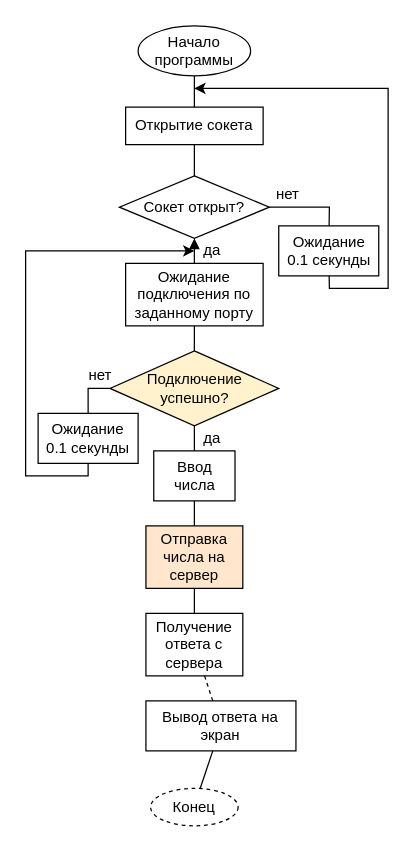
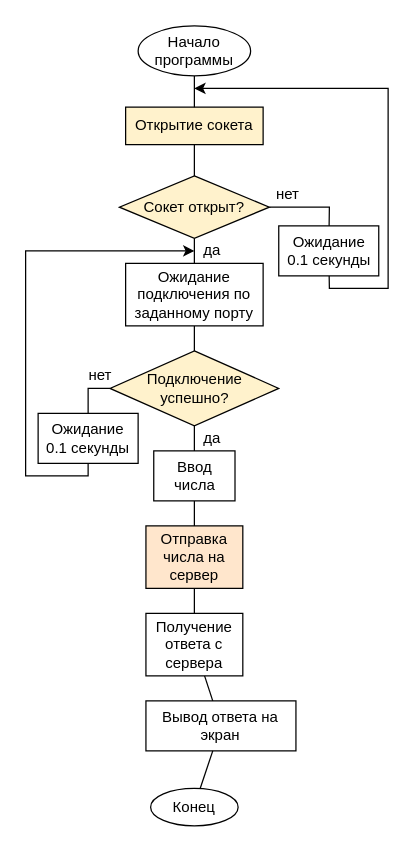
  <mxCell id="0" />
  <mxCell id="1" parent="0" />
  <mxCell id="2" value="нет" style="text;html=1;strokeColor=none;fillColor=none;align=center;verticalAlign=middle;whiteSpace=wrap;rounded=0;" vertex="1" parent="1"><mxGeometry x="215" y="150" width="30" height="10" as="geometry" /></mxCell>
  <mxCell id="3" value="&lt;div&gt;Начало&lt;/div&gt;&lt;div&gt;программы&lt;/div&gt;" style="ellipse;whiteSpace=wrap;html=1;" vertex="1" parent="1"><mxGeometry x="110" y="20" width="90" height="40" as="geometry" /></mxCell>
- <mxCell id="4" value="Открытие сокета" style="rounded=0;whiteSpace=wrap;html=1;" vertex="1" parent="1"><mxGeometry x="100" y="85" width="110" height="30" as="geometry" /></mxCell>
+ <mxCell id="4" value="Открытие сокета" style="rounded=0;whiteSpace=wrap;html=1;fillColor=#fff2cc;" vertex="1" parent="1"><mxGeometry x="100" y="85" width="110" height="30" as="geometry" /></mxCell>
  <mxCell id="5" value="" style="endArrow=none;html=1;rounded=0;" edge="1" parent="1" source="4" target="3"><mxGeometry width="50" height="50" relative="1" as="geometry"><mxPoint x="230" y="280" as="sourcePoint" /><mxPoint x="280" y="230" as="targetPoint" /></mxGeometry></mxCell>
- <mxCell id="6" value="Сокет открыт?" style="rhombus;whiteSpace=wrap;html=1;" vertex="1" parent="1"><mxGeometry x="95" y="140" width="120" height="50" as="geometry" /></mxCell>
+ <mxCell id="6" value="Сокет открыт?" style="rhombus;whiteSpace=wrap;html=1;fillColor=#fff2cc;" vertex="1" parent="1"><mxGeometry x="95" y="140" width="120" height="50" as="geometry" /></mxCell>
  <mxCell id="7" value="" style="endArrow=none;html=1;rounded=0;" edge="1" parent="1" source="6" target="4"><mxGeometry width="50" height="50" relative="1" as="geometry"><mxPoint x="165" y="95" as="sourcePoint" /><mxPoint x="165" y="70" as="targetPoint" /></mxGeometry></mxCell>
  <mxCell id="8" value="" style="endArrow=classic;html=1;rounded=0;" edge="1" parent="1" source="28"><mxGeometry width="50" height="50" relative="1" as="geometry"><mxPoint x="-177.5" y="180" as="sourcePoint" /><mxPoint x="155" y="70" as="targetPoint" /><Array as="points"><mxPoint x="263" y="230" /><mxPoint x="310" y="230" /><mxPoint x="310" y="70" /></Array></mxGeometry></mxCell>
  <mxCell id="9" value="Ожидание подключения по заданному порту" style="rounded=0;whiteSpace=wrap;html=1;" vertex="1" parent="1"><mxGeometry x="100" y="210" width="110" height="50" as="geometry" /></mxCell>
- <mxCell id="10" value="" style="endArrow=block;html=1;rounded=0;" edge="1" parent="1" source="9" target="6"><mxGeometry width="50" height="50" relative="1" as="geometry"><mxPoint x="165" y="150" as="sourcePoint" /><mxPoint x="165" y="125" as="targetPoint" /></mxGeometry></mxCell>
+ <mxCell id="10" value="" style="endArrow=none;html=1;rounded=0;" edge="1" parent="1" source="9" target="6"><mxGeometry width="50" height="50" relative="1" as="geometry"><mxPoint x="165" y="150" as="sourcePoint" /><mxPoint x="165" y="125" as="targetPoint" /></mxGeometry></mxCell>
  <mxCell id="11" value="да" style="text;html=1;strokeColor=none;fillColor=none;align=center;verticalAlign=middle;whiteSpace=wrap;rounded=0;" vertex="1" parent="1"><mxGeometry x="160" y="190" width="19" height="20" as="geometry" /></mxCell>
  <mxCell id="12" value="Подключение успешно?" style="rhombus;whiteSpace=wrap;html=1;fillColor=#fff2cc;" vertex="1" parent="1"><mxGeometry x="87.5" y="280" width="135" height="60" as="geometry" /></mxCell>
  <mxCell id="13" value="" style="endArrow=none;html=1;rounded=0;" edge="1" parent="1" source="12" target="9"><mxGeometry width="50" height="50" relative="1" as="geometry"><mxPoint x="165" y="150" as="sourcePoint" /><mxPoint x="165" y="125" as="targetPoint" /></mxGeometry></mxCell>
  <mxCell id="14" value="" style="endArrow=classic;html=1;rounded=0;" edge="1" parent="1" source="26"><mxGeometry width="50" height="50" relative="1" as="geometry"><mxPoint x="105" y="175" as="sourcePoint" /><mxPoint x="155" y="200" as="targetPoint" /><Array as="points"><mxPoint x="70" y="380" /><mxPoint x="20" y="380" /><mxPoint x="20" y="200" /></Array></mxGeometry></mxCell>
  <mxCell id="15" value="нет" style="text;html=1;strokeColor=none;fillColor=none;align=center;verticalAlign=middle;whiteSpace=wrap;rounded=0;" vertex="1" parent="1"><mxGeometry x="65" y="290" width="30" height="20" as="geometry" /></mxCell>
  <mxCell id="16" value="Ввод числа" style="rounded=0;whiteSpace=wrap;html=1;" vertex="1" parent="1"><mxGeometry x="122.5" y="360" width="65" height="40" as="geometry" /></mxCell>
  <mxCell id="17" value="" style="endArrow=none;html=1;rounded=0;" edge="1" parent="1" source="16" target="12"><mxGeometry width="50" height="50" relative="1" as="geometry"><mxPoint x="165" y="150" as="sourcePoint" /><mxPoint x="155" y="300" as="targetPoint" /></mxGeometry></mxCell>
  <mxCell id="18" value="Отправка числа на сервер" style="rounded=0;whiteSpace=wrap;html=1;fillColor=#ffe6cc;" vertex="1" parent="1"><mxGeometry x="116.25" y="420" width="77.5" height="50" as="geometry" /></mxCell>
  <mxCell id="19" value="" style="endArrow=none;html=1;rounded=0;" edge="1" parent="1" source="18" target="16"><mxGeometry width="50" height="50" relative="1" as="geometry"><mxPoint x="165" y="370" as="sourcePoint" /><mxPoint x="165" y="350" as="targetPoint" /></mxGeometry></mxCell>
  <mxCell id="20" value="Получение ответа с сервера" style="rounded=0;whiteSpace=wrap;html=1;" vertex="1" parent="1"><mxGeometry x="116.25" y="490" width="77.5" height="50" as="geometry" /></mxCell>
  <mxCell id="21" value="" style="endArrow=none;html=1;rounded=0;" edge="1" parent="1" source="20" target="18"><mxGeometry width="50" height="50" relative="1" as="geometry"><mxPoint x="165" y="430" as="sourcePoint" /><mxPoint x="165" y="410" as="targetPoint" /></mxGeometry></mxCell>
  <mxCell id="22" value="Вывод ответа на экран" style="rounded=0;whiteSpace=wrap;html=1;" vertex="1" parent="1"><mxGeometry x="116.25" y="560" width="120" height="40" as="geometry" /></mxCell>
- <mxCell id="23" value="" style="endArrow=none;html=1;rounded=0;dashed=1;" edge="1" parent="1" source="22" target="20"><mxGeometry width="50" height="50" relative="1" as="geometry"><mxPoint x="165" y="430" as="sourcePoint" /><mxPoint x="165" y="410" as="targetPoint" /></mxGeometry></mxCell>
- <mxCell id="24" value="Конец" style="ellipse;whiteSpace=wrap;html=1;dashed=1;" vertex="1" parent="1"><mxGeometry x="120" y="630" width="70" height="30" as="geometry" /></mxCell>
+ <mxCell id="23" value="" style="endArrow=none;html=1;rounded=0;" edge="1" parent="1" source="22" target="20"><mxGeometry width="50" height="50" relative="1" as="geometry"><mxPoint x="165" y="430" as="sourcePoint" /><mxPoint x="165" y="410" as="targetPoint" /></mxGeometry></mxCell>
+ <mxCell id="24" value="Конец" style="ellipse;whiteSpace=wrap;html=1;" vertex="1" parent="1"><mxGeometry x="120" y="630" width="70" height="30" as="geometry" /></mxCell>
  <mxCell id="25" value="" style="endArrow=none;html=1;rounded=0;" edge="1" parent="1" source="24" target="22"><mxGeometry width="50" height="50" relative="1" as="geometry"><mxPoint x="165" y="570" as="sourcePoint" /><mxPoint x="165" y="550" as="targetPoint" /></mxGeometry></mxCell>
  <mxCell id="26" value="&lt;div&gt;Ожидание&lt;/div&gt;&lt;div&gt;0.1 секунды&lt;br&gt;&lt;/div&gt;" style="rounded=0;whiteSpace=wrap;html=1;" vertex="1" parent="1"><mxGeometry x="30" y="330" width="80" height="40" as="geometry" /></mxCell>
  <mxCell id="27" value="" style="endArrow=none;html=1;rounded=0;" edge="1" parent="1" source="26" target="12"><mxGeometry width="50" height="50" relative="1" as="geometry"><mxPoint x="165" y="370" as="sourcePoint" /><mxPoint x="165" y="350" as="targetPoint" /><Array as="points"><mxPoint x="70" y="310" /></Array></mxGeometry></mxCell>
  <mxCell id="28" value="&lt;div&gt;Ожидание&lt;/div&gt;&lt;div&gt;0.1 секунды&lt;br&gt;&lt;/div&gt;" style="rounded=0;whiteSpace=wrap;html=1;" vertex="1" parent="1"><mxGeometry x="222.5" y="180" width="80" height="40" as="geometry" /></mxCell>
  <mxCell id="29" value="" style="endArrow=none;html=1;rounded=0;" edge="1" parent="1" source="28" target="6"><mxGeometry width="50" height="50" relative="1" as="geometry"><mxPoint x="165" y="370" as="sourcePoint" /><mxPoint x="165" y="350" as="targetPoint" /><Array as="points"><mxPoint x="263" y="165" /></Array></mxGeometry></mxCell>
  <mxCell id="30" value="да" style="text;html=1;strokeColor=none;fillColor=none;align=center;verticalAlign=middle;whiteSpace=wrap;rounded=0;" vertex="1" parent="1"><mxGeometry x="160" y="340" width="19" height="20" as="geometry" /></mxCell>
